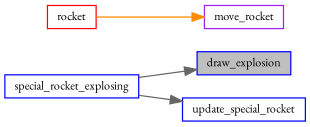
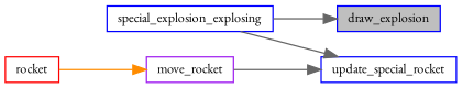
  digraph {
    fontname="EB Garamond"
    rankdir=RL
    node [color=blue fillcolor=white fontname="EB Garamond" fontsize=10 shape=record style=filled]
    edge [color=gray40 dir=back fontname="EB Garamond" fontsize=10 labelfontname=Helvetica labelfontsize=10 style=solid]
    n1 [fillcolor=grey75 fontcolor=black height=0.2 label=draw_explosion width=0.4]
-   n2 [height=0.2 label=special_rocket_explosing width=0.4]
+   n2 [height=0.2 label=special_explosion_explosing width=0.4]
    n3 [height=0.2 label=update_special_rocket width=0.4]
    n4 [color=purple height=0.2 label=move_rocket width=0.4]
    n5 [color=red height=0.2 label=rocket width=0.4]
    n1 -> n2
    n3 -> n2
+   n3 -> n4
    n4 -> n5 [color=darkorange]
  }
